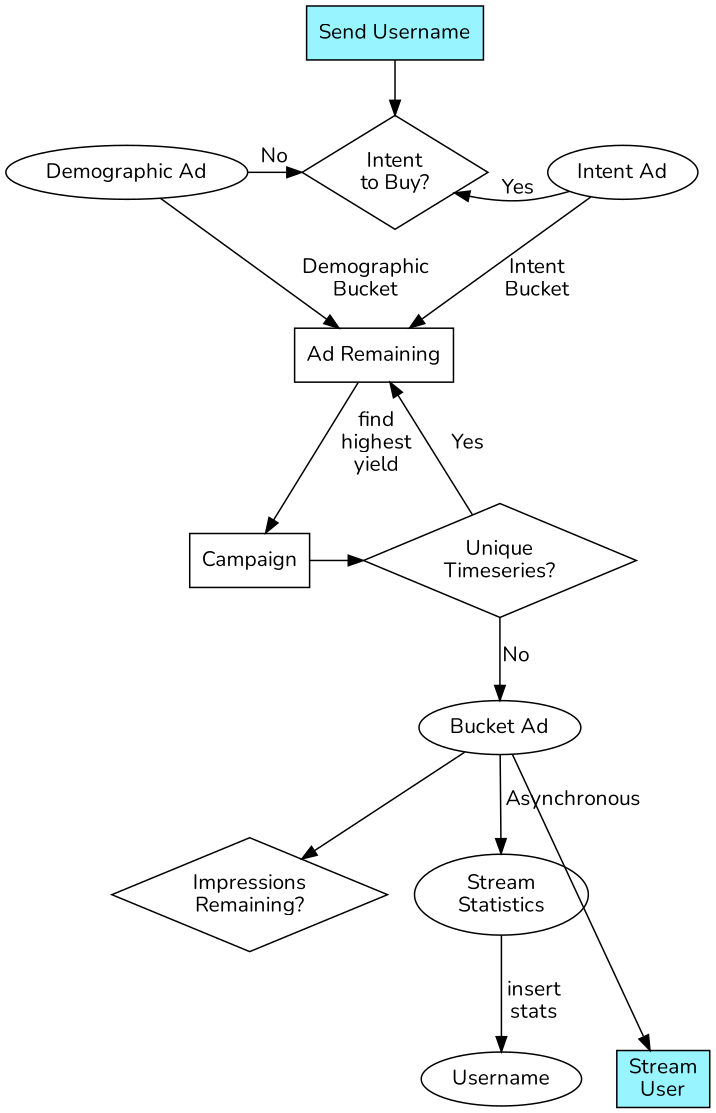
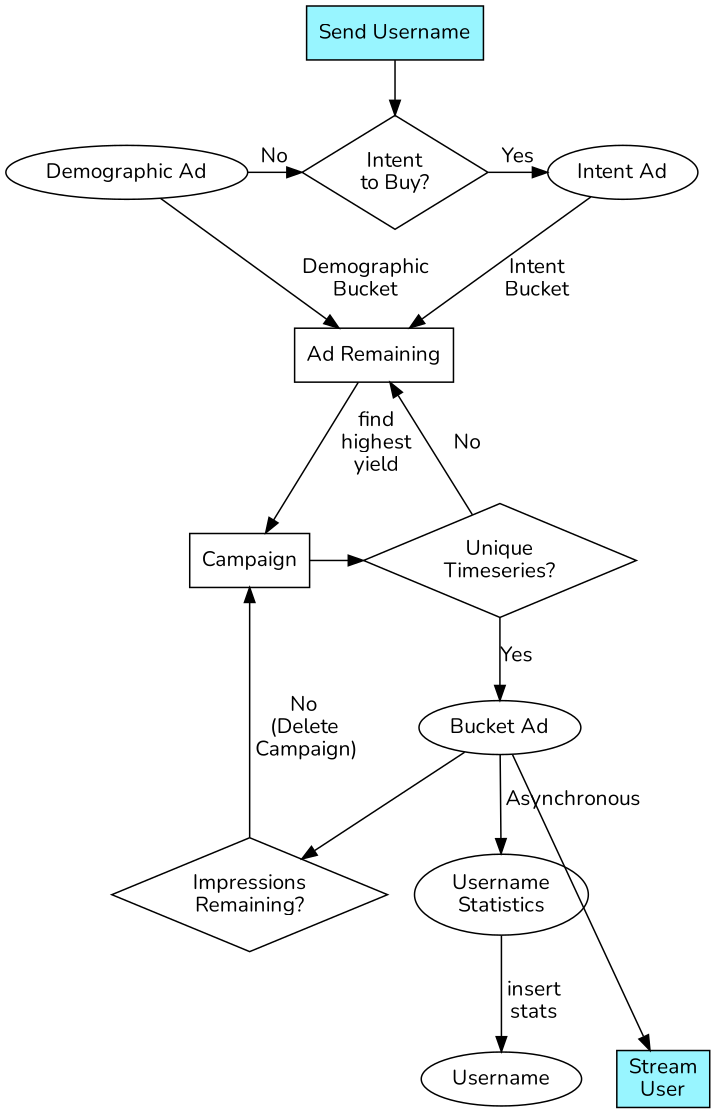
  digraph {
    fontname=Nunito
    splines=false
    node [fontname=Nunito]
    edge [fontname=Nunito]
    n1 [label="Intent\nto Buy?" shape=diamond]
    n2 [label="Intent Ad"]
    n3 [label="Demographic Ad"]
    n4 [label="Unique\nTimeseries?" shape=diamond]
    n5 [label=Campaign shape=rect]
    n6 [fillcolor=cadetblue1 label="Stream\nUser" shape=rect style=filled]
    n7 [label=Username]
    n8 [label="Ad Remaining" shape=rect]
    n9 [label="Bucket Ad"]
    n10 [fillcolor=cadetblue1 label="Send Username" shape=rect style=filled]
    n11 [label="Impressions\nRemaining?" shape=diamond]
-   n12 [label="Stream\nStatistics"]
+   n12 [label="Username\nStatistics"]
    subgraph sub_1 {
      rank=same
      n1
      n2
      n3
    }
    subgraph sub_2 {
      rank=same
      n4
      n5
    }
    subgraph sub_3 {
      rank=same
      n6
      n7
    }
-   n1 -> n2 [dir=back label=Yes]
+   n2 -> n1 [dir=back label=Yes]
    n2 -> n8 [label="Intent\nBucket"]
    n3 -> n1 [label=No]
    n3 -> n8 [label="Demographic\nBucket"]
-   n4 -> n8 [label=Yes]
-   n4 -> n9 [label=No]
+   n4 -> n8 [label=No]
+   n4 -> n9 [label=Yes]
    n5 -> n4
    n8 -> n5 [label="find\nhighest\nyield"]
    n9 -> n6
    n9 -> n11
    n9 -> n12 [label=" Asynchronous"]
    n10 -> n1
+   n11 -> n5 [label="No\n(Delete\n Campaign)"]
    n12 -> n7 [label=" insert\n stats"]
  }
